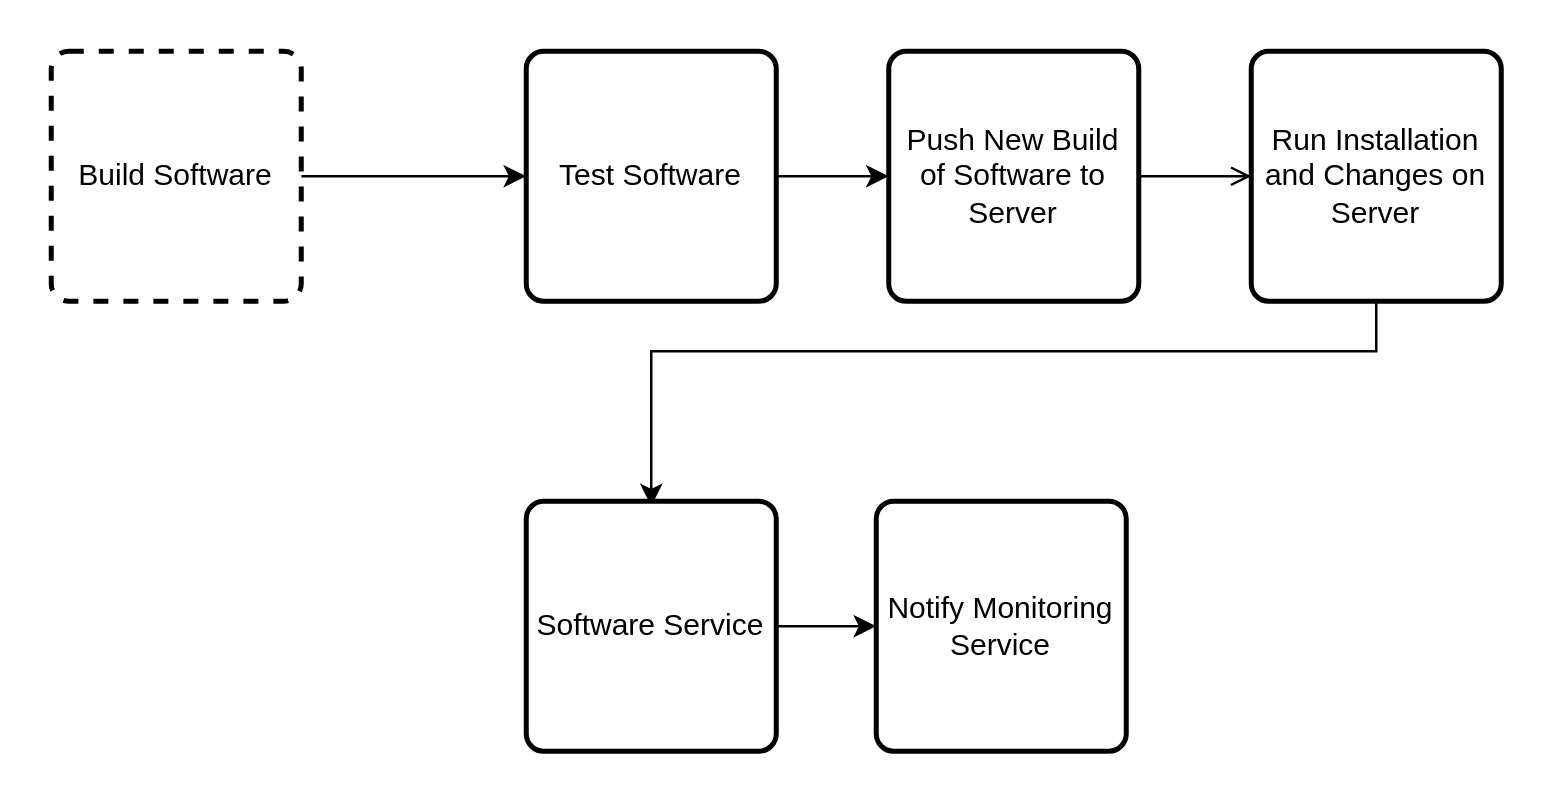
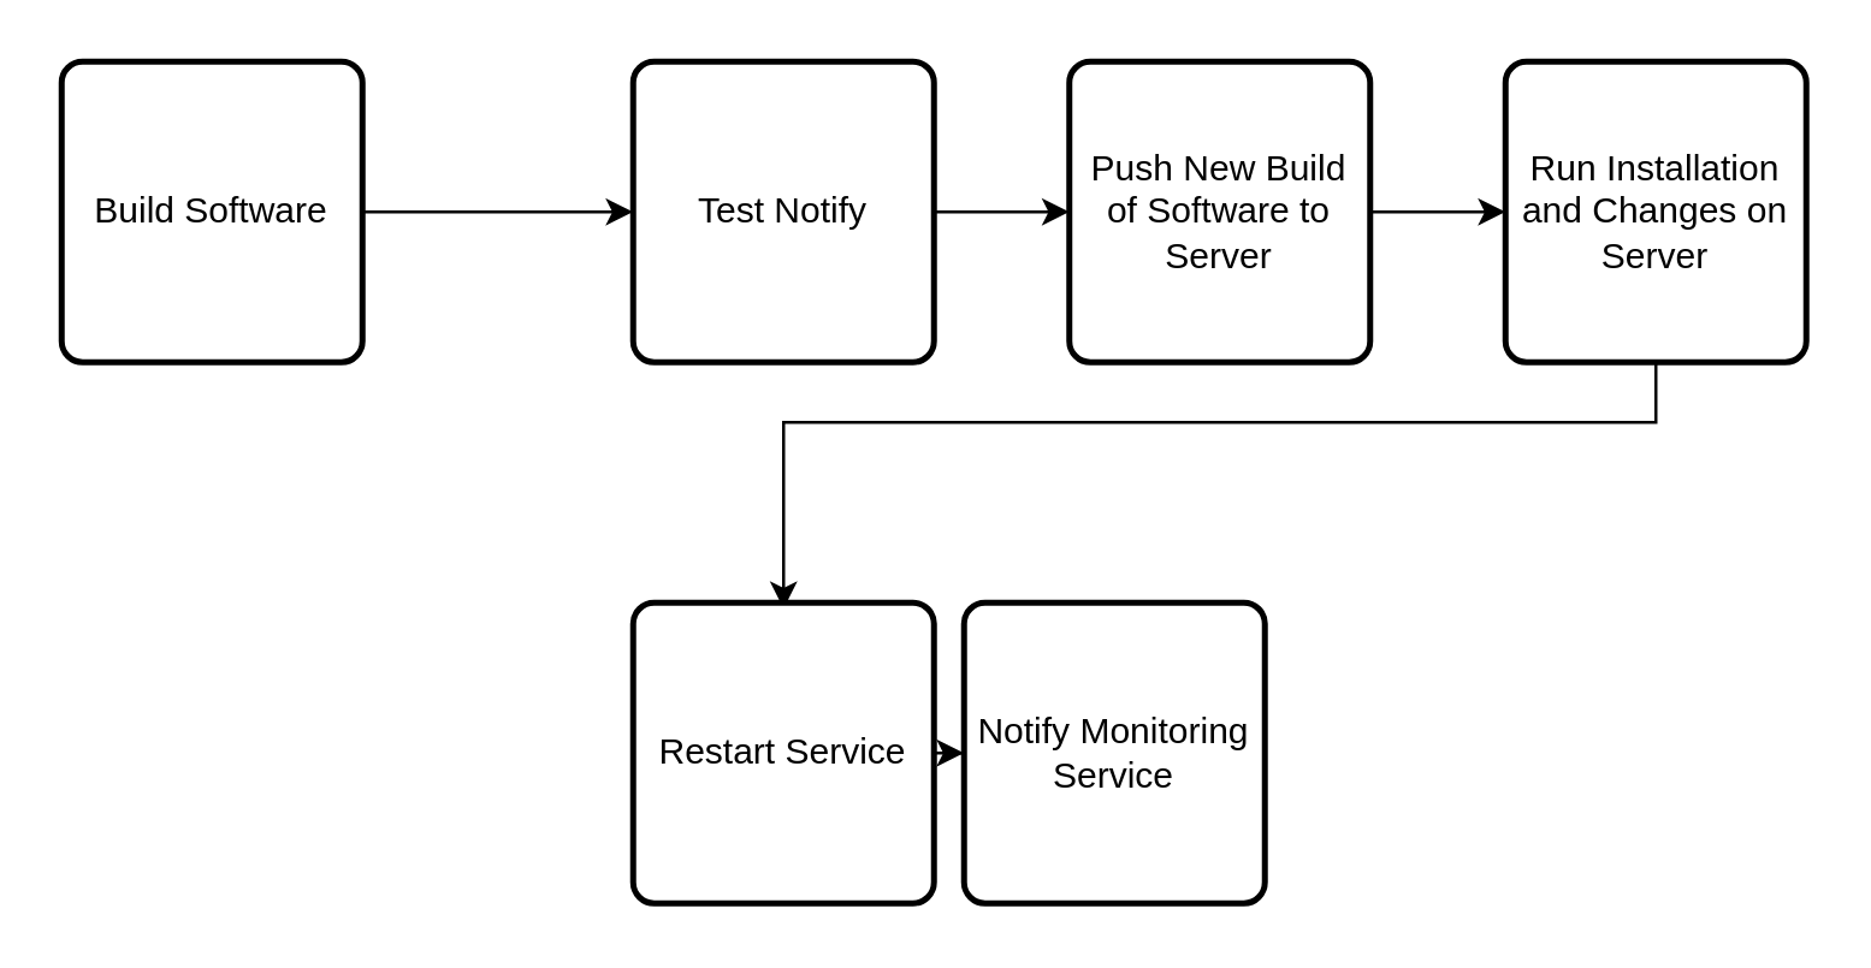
  <mxCell id="0" />
  <mxCell id="1" parent="0" />
  <mxCell id="2" value="" style="edgeStyle=orthogonalEdgeStyle;rounded=0;orthogonalLoop=1;jettySize=auto;html=1;" edge="1" parent="1" source="3" target="5"><mxGeometry relative="1" as="geometry" /></mxCell>
- <mxCell id="3" value="Build Software" style="rounded=1;whiteSpace=wrap;html=1;absoluteArcSize=1;arcSize=14;strokeWidth=2;dashed=1;" vertex="1" parent="1"><mxGeometry x="20" y="20" width="100" height="100" as="geometry" /></mxCell>
+ <mxCell id="3" value="Build Software" style="rounded=1;whiteSpace=wrap;html=1;absoluteArcSize=1;arcSize=14;strokeWidth=2;" vertex="1" parent="1"><mxGeometry x="20" y="20" width="100" height="100" as="geometry" /></mxCell>
  <mxCell id="4" value="" style="edgeStyle=orthogonalEdgeStyle;rounded=0;orthogonalLoop=1;jettySize=auto;html=1;" edge="1" parent="1" source="5" target="7"><mxGeometry relative="1" as="geometry" /></mxCell>
- <mxCell id="5" value="Test Software" style="rounded=1;whiteSpace=wrap;html=1;absoluteArcSize=1;arcSize=14;strokeWidth=2;" vertex="1" parent="1"><mxGeometry x="210" y="20" width="100" height="100" as="geometry" /></mxCell>
- <mxCell id="6" value="" style="edgeStyle=orthogonalEdgeStyle;rounded=0;orthogonalLoop=1;jettySize=auto;html=1;endArrow=open;" edge="1" parent="1" source="7" target="9"><mxGeometry relative="1" as="geometry" /></mxCell>
+ <mxCell id="5" value="Test Notify" style="rounded=1;whiteSpace=wrap;html=1;absoluteArcSize=1;arcSize=14;strokeWidth=2;" vertex="1" parent="1"><mxGeometry x="210" y="20" width="100" height="100" as="geometry" /></mxCell>
+ <mxCell id="6" value="" style="edgeStyle=orthogonalEdgeStyle;rounded=0;orthogonalLoop=1;jettySize=auto;html=1;" edge="1" parent="1" source="7" target="9"><mxGeometry relative="1" as="geometry" /></mxCell>
  <mxCell id="7" value="Push New Build of Software to Server" style="rounded=1;whiteSpace=wrap;html=1;absoluteArcSize=1;arcSize=14;strokeWidth=2;" vertex="1" parent="1"><mxGeometry x="355" y="20" width="100" height="100" as="geometry" /></mxCell>
  <mxCell id="8" value="" style="edgeStyle=orthogonalEdgeStyle;rounded=0;orthogonalLoop=1;jettySize=auto;html=1;" edge="1" parent="1"><mxGeometry relative="1" as="geometry"><mxPoint x="500" y="72" as="sourcePoint" /><mxPoint x="260" y="202" as="targetPoint" /><Array as="points"><mxPoint x="550" y="72" /><mxPoint x="550" y="140" /><mxPoint x="260" y="140" /></Array></mxGeometry></mxCell>
  <mxCell id="9" value="Run Installation and Changes on Server" style="rounded=1;whiteSpace=wrap;html=1;absoluteArcSize=1;arcSize=14;strokeWidth=2;" vertex="1" parent="1"><mxGeometry x="500" y="20" width="100" height="100" as="geometry" /></mxCell>
  <mxCell id="10" value="" style="edgeStyle=orthogonalEdgeStyle;rounded=0;orthogonalLoop=1;jettySize=auto;html=1;" edge="1" parent="1" source="11" target="12"><mxGeometry relative="1" as="geometry" /></mxCell>
- <mxCell id="11" value="Software Service" style="rounded=1;whiteSpace=wrap;html=1;absoluteArcSize=1;arcSize=14;strokeWidth=2;" vertex="1" parent="1"><mxGeometry x="210" y="200" width="100" height="100" as="geometry" /></mxCell>
- <mxCell id="12" value="Notify Monitoring Service" style="rounded=1;whiteSpace=wrap;html=1;absoluteArcSize=1;arcSize=14;strokeWidth=2;" vertex="1" parent="1"><mxGeometry x="350" y="200" width="100" height="100" as="geometry" /></mxCell>
+ <mxCell id="11" value="Restart Service" style="rounded=1;whiteSpace=wrap;html=1;absoluteArcSize=1;arcSize=14;strokeWidth=2;" vertex="1" parent="1"><mxGeometry x="210" y="200" width="100" height="100" as="geometry" /></mxCell>
+ <mxCell id="12" value="Notify Monitoring Service" style="rounded=1;whiteSpace=wrap;html=1;absoluteArcSize=1;arcSize=14;strokeWidth=2;" vertex="1" parent="1"><mxGeometry x="320" y="200" width="100" height="100" as="geometry" /></mxCell>
